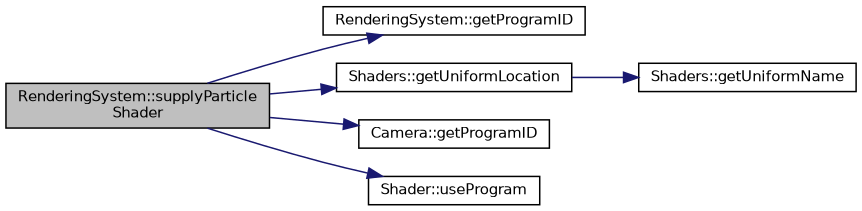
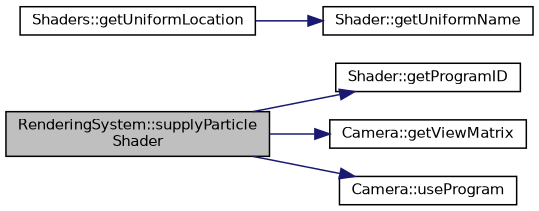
  digraph {
    rankdir=LR
    node [color=black fillcolor=white fontname=Helvetica fontsize=10 shape=record style=filled]
    edge [color=midnightblue fontname=Helvetica fontsize=10 labelfontname=Helvetica labelfontsize=10 style=solid]
    n1 [fillcolor=grey75 fontcolor=black height=0.2 label="RenderingSystem::supplyParticle\lShader" width=0.4]
-   n2 [height=0.2 label="RenderingSystem::getProgramID" width=0.4]
+   n2 [height=0.2 label="Shader::getProgramID" width=0.4]
    n3 [height=0.2 label="Shaders::getUniformLocation" width=0.4]
-   n4 [height=0.2 label="Camera::getProgramID" width=0.4]
-   n5 [height=0.2 label="Shader::useProgram" width=0.4]
-   n6 [height=0.2 label="Shaders::getUniformName" width=0.4]
+   n4 [height=0.2 label="Camera::getViewMatrix" width=0.4]
+   n5 [height=0.2 label="Camera::useProgram" width=0.4]
+   n6 [height=0.2 label="Shader::getUniformName" width=0.4]
    n1 -> n2
-   n1 -> n3
    n1 -> n4
    n1 -> n5
    n3 -> n6
  }
